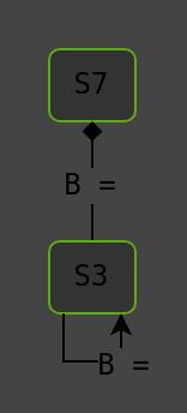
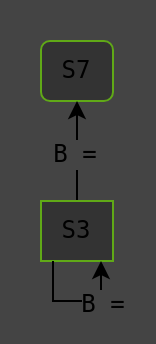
  <mxCell id="0" />
  <mxCell id="1" parent="0" />
  <mxCell id="2" value="&lt;div style=&quot;&quot;&gt;S7&lt;/div&gt;" style="rounded=1;whiteSpace=wrap;html=1;fontFamily=monospace;align=center;spacing=7;verticalAlign=middle;spacingTop=0;fillColor=#333333;strokeColor=#60A917;" parent="1" vertex="1"><mxGeometry x="20" y="20" width="36" height="30" as="geometry" /></mxCell>
- <mxCell id="3" style="edgeStyle=orthogonalEdgeStyle;rounded=0;orthogonalLoop=1;jettySize=auto;html=1;fontFamily=monospace;fontSize=12;fontColor=default;labelBackgroundColor=#444444;resizable=0;endArrow=diamond;" parent="1" source="5" target="2" edge="1"><mxGeometry relative="1" as="geometry" /></mxCell>
+ <mxCell id="3" style="edgeStyle=orthogonalEdgeStyle;rounded=0;orthogonalLoop=1;jettySize=auto;html=1;fontFamily=monospace;fontSize=12;fontColor=default;labelBackgroundColor=#444444;resizable=0;" parent="1" source="5" target="2" edge="1"><mxGeometry relative="1" as="geometry" /></mxCell>
  <mxCell id="4" value="B =" style="edgeLabel;html=1;align=center;verticalAlign=middle;resizable=0;points=[];rounded=0;strokeColor=default;spacing=10;fontFamily=monospace;fontSize=12;fontColor=default;labelBackgroundColor=#444444;fillColor=default;gradientColor=none;" parent="3" vertex="1" connectable="0"><mxGeometry x="-0.136" y="2" relative="1" as="geometry"><mxPoint y="-2" as="offset" /></mxGeometry></mxCell>
- <mxCell id="5" value="&lt;div style=&quot;&quot;&gt;S3&lt;/div&gt;" style="rounded=1;whiteSpace=wrap;html=1;fontFamily=monospace;align=center;spacing=7;verticalAlign=middle;spacingTop=0;fillColor=#333333;strokeColor=#60A917;fontSize=12;fontColor=default;" parent="1" vertex="1"><mxGeometry x="20" y="100" width="36" height="30" as="geometry" /></mxCell>
+ <mxCell id="5" value="&lt;div style=&quot;&quot;&gt;S3&lt;/div&gt;" style="whiteSpace=wrap;html=1;fontFamily=monospace;align=center;spacing=7;verticalAlign=middle;spacingTop=0;fillColor=#333333;strokeColor=#60A917;fontSize=12;fontColor=default;rounded=0;" parent="1" vertex="1"><mxGeometry x="20" y="100" width="36" height="30" as="geometry" /></mxCell>
  <mxCell id="6" style="edgeStyle=orthogonalEdgeStyle;rounded=0;orthogonalLoop=1;jettySize=auto;html=1;elbow=horizontal;" parent="1" source="5" target="5" edge="1"><mxGeometry relative="1" as="geometry"><Array as="points"><mxPoint x="50" y="150" /></Array></mxGeometry></mxCell>
  <mxCell id="7" value="B =" style="edgeLabel;html=1;align=center;verticalAlign=middle;resizable=0;points=[];rounded=0;strokeColor=default;spacingTop=0;spacing=10;fontFamily=monospace;fontSize=12;fontColor=default;fillColor=default;labelBackgroundColor=#444444;gradientColor=none;" parent="6" vertex="1" connectable="0"><mxGeometry x="0.316" y="-1" relative="1" as="geometry"><mxPoint x="2" as="offset" /></mxGeometry></mxCell>
